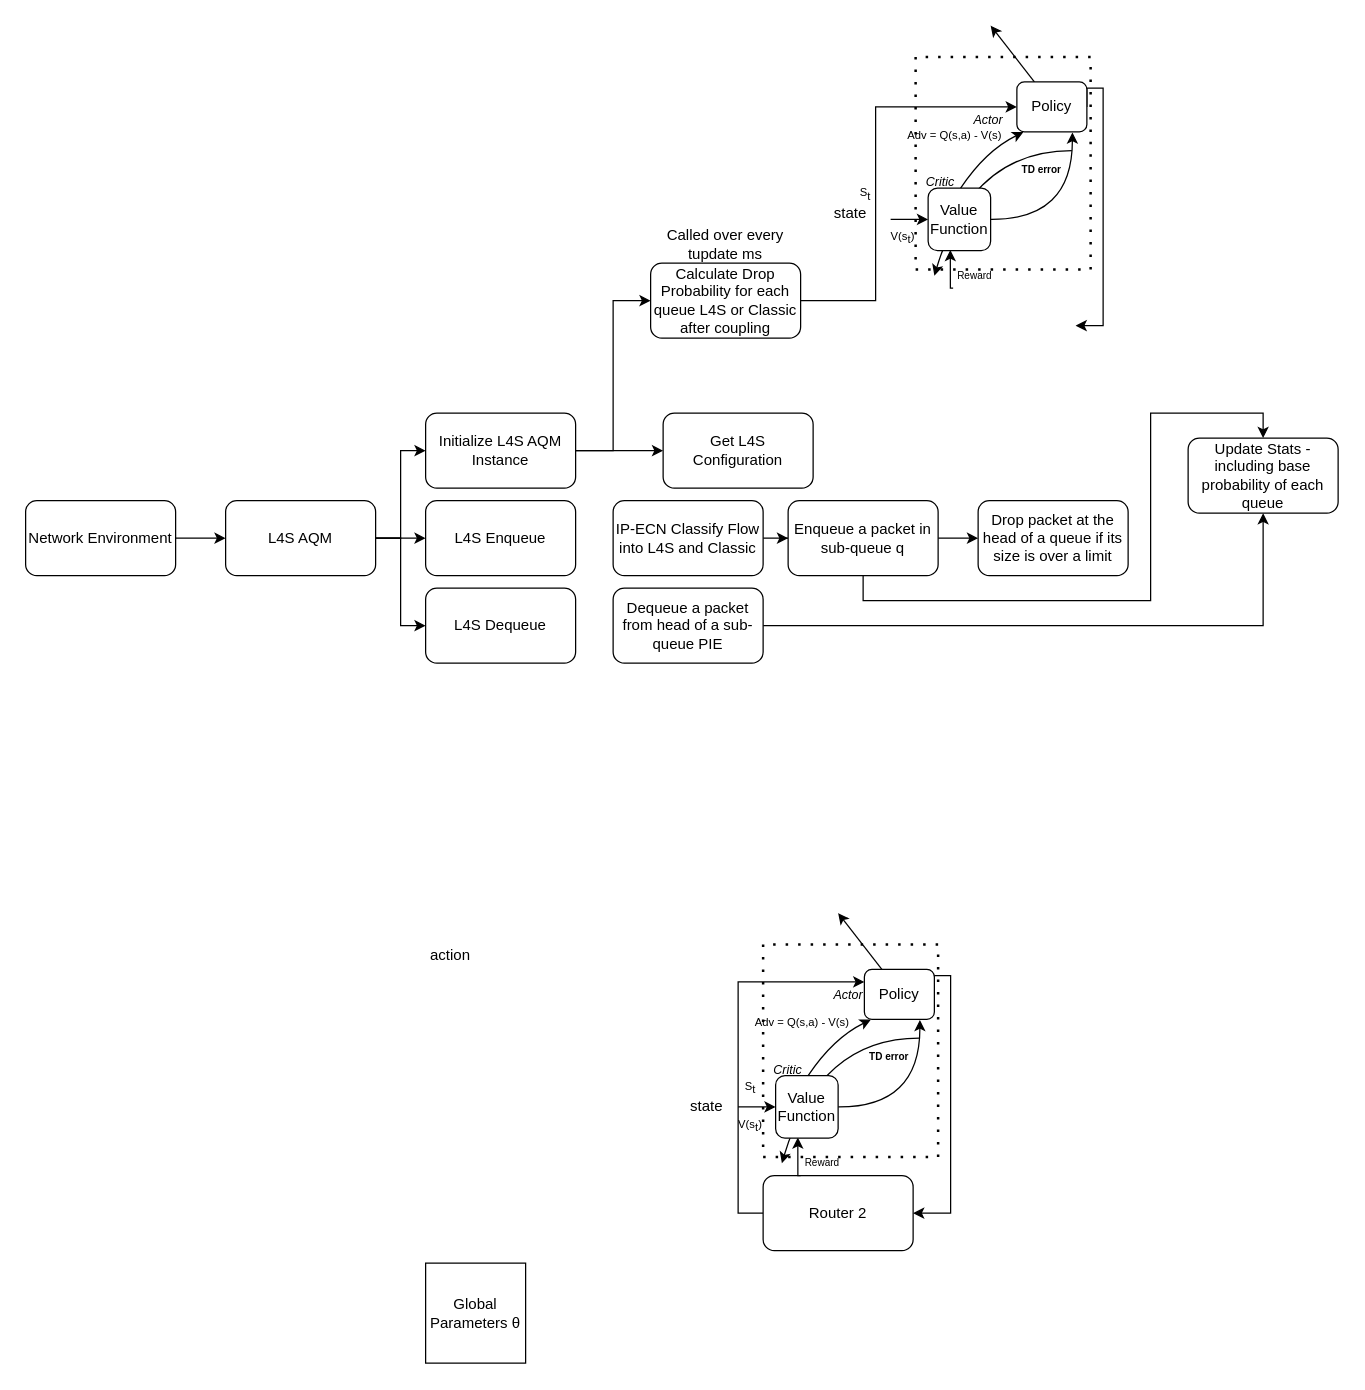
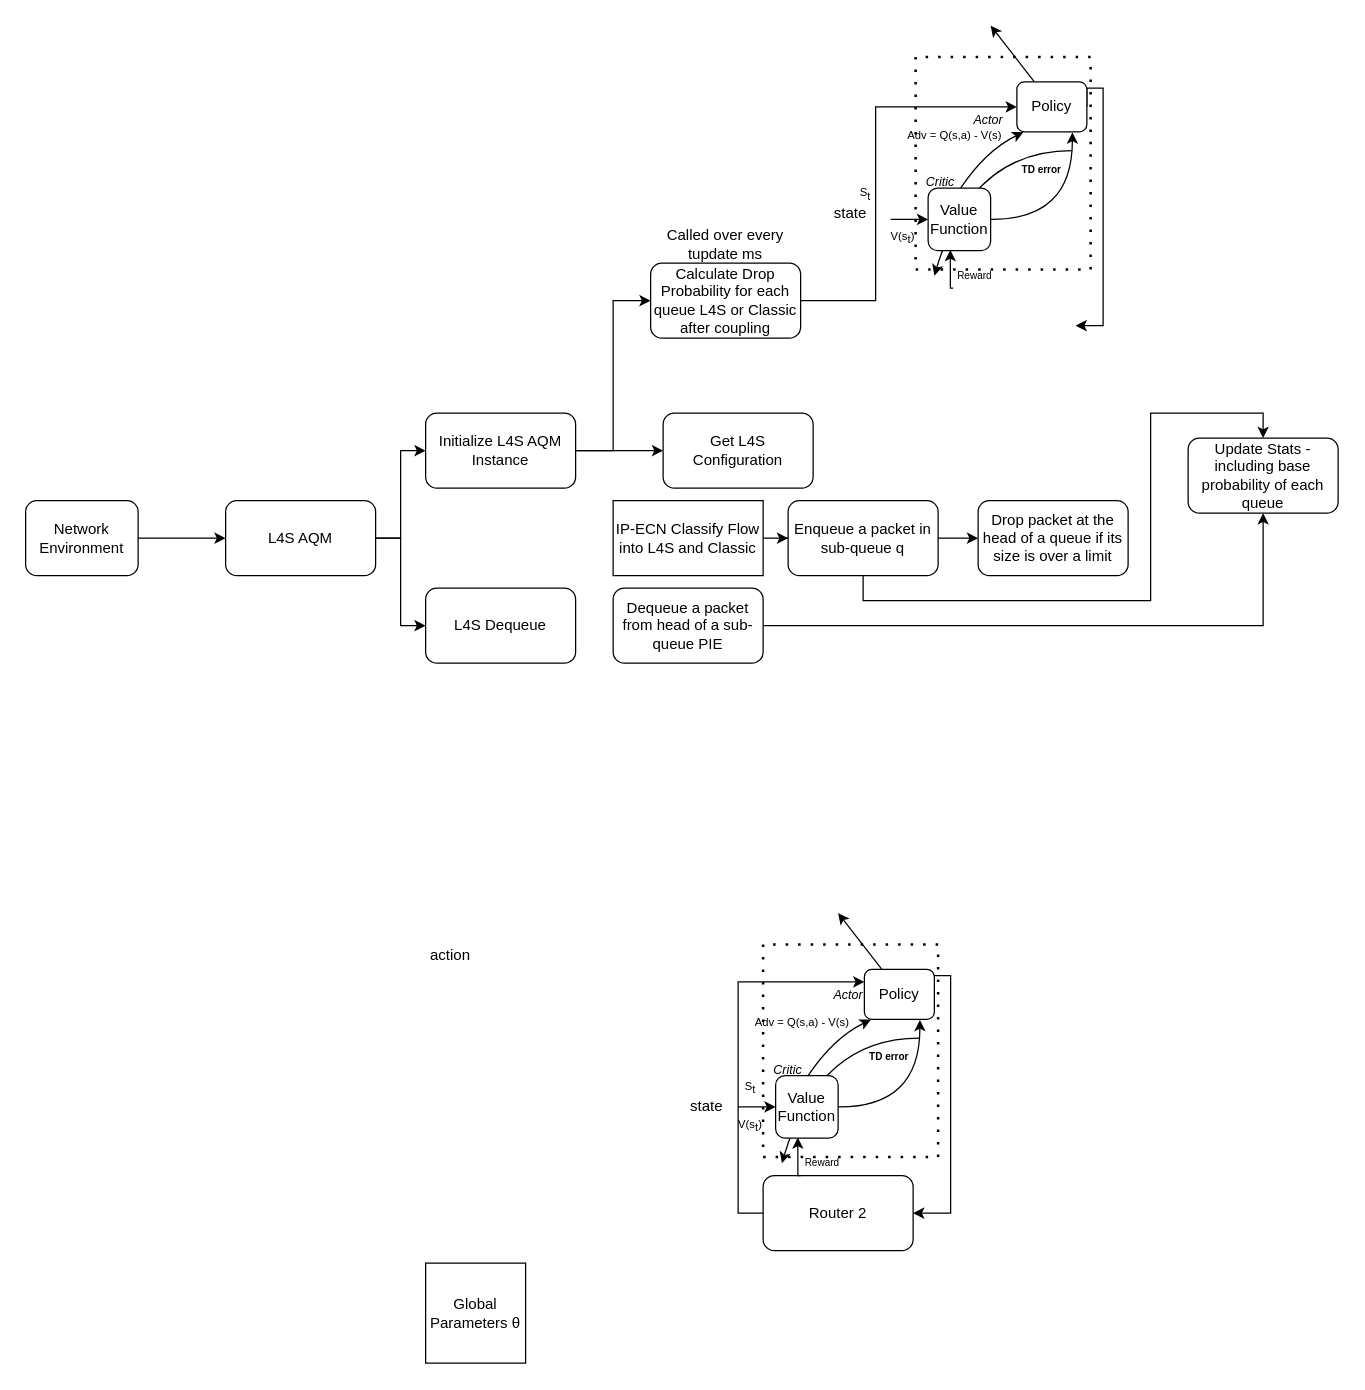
  <mxCell id="0" />
  <mxCell id="1" parent="0" />
  <mxCell id="2" style="edgeStyle=orthogonalEdgeStyle;rounded=0;orthogonalLoop=1;jettySize=auto;html=1;exitX=1;exitY=0.5;exitDx=0;exitDy=0;entryX=0;entryY=0.5;entryDx=0;entryDy=0;" parent="1" source="5" target="10" edge="1"><mxGeometry relative="1" as="geometry" /></mxCell>
- <mxCell id="3" style="edgeStyle=orthogonalEdgeStyle;rounded=0;orthogonalLoop=1;jettySize=auto;html=1;exitX=1;exitY=0.5;exitDx=0;exitDy=0;entryX=0;entryY=0.5;entryDx=0;entryDy=0;" parent="1" source="5" target="12" edge="1"><mxGeometry relative="1" as="geometry" /></mxCell>
  <mxCell id="4" style="edgeStyle=orthogonalEdgeStyle;rounded=0;orthogonalLoop=1;jettySize=auto;html=1;exitX=1;exitY=0.5;exitDx=0;exitDy=0;entryX=0;entryY=0.5;entryDx=0;entryDy=0;" parent="1" source="5" target="22" edge="1"><mxGeometry relative="1" as="geometry" /></mxCell>
  <mxCell id="5" value="L4S AQM" style="rounded=1;whiteSpace=wrap;html=1;" parent="1" vertex="1"><mxGeometry x="180" y="400" width="120" height="60" as="geometry" /></mxCell>
  <mxCell id="6" style="edgeStyle=orthogonalEdgeStyle;rounded=0;orthogonalLoop=1;jettySize=auto;html=1;" parent="1" source="7" target="5" edge="1"><mxGeometry relative="1" as="geometry" /></mxCell>
- <mxCell id="7" value="Network Environment" style="rounded=1;whiteSpace=wrap;html=1;" parent="1" vertex="1"><mxGeometry x="20" y="400" width="120" height="60" as="geometry" /></mxCell>
+ <mxCell id="7" value="Network Environment" style="rounded=1;whiteSpace=wrap;html=1;" parent="1" vertex="1"><mxGeometry x="20" y="400" width="90" height="60" as="geometry" /></mxCell>
  <mxCell id="8" style="edgeStyle=orthogonalEdgeStyle;rounded=0;orthogonalLoop=1;jettySize=auto;html=1;" parent="1" source="10" target="11" edge="1"><mxGeometry relative="1" as="geometry" /></mxCell>
  <mxCell id="9" style="edgeStyle=orthogonalEdgeStyle;rounded=0;orthogonalLoop=1;jettySize=auto;html=1;entryX=0;entryY=0.5;entryDx=0;entryDy=0;" edge="1" parent="1" source="10" target="20"><mxGeometry relative="1" as="geometry" /></mxCell>
  <mxCell id="10" value="Initialize L4S AQM Instance" style="rounded=1;whiteSpace=wrap;html=1;" parent="1" vertex="1"><mxGeometry x="340" y="330" width="120" height="60" as="geometry" /></mxCell>
  <mxCell id="11" value="Get L4S Configuration" style="rounded=1;whiteSpace=wrap;html=1;" parent="1" vertex="1"><mxGeometry x="530" y="330" width="120" height="60" as="geometry" /></mxCell>
- <mxCell id="12" value="L4S Enqueue" style="rounded=1;whiteSpace=wrap;html=1;" parent="1" vertex="1"><mxGeometry x="340" y="400" width="120" height="60" as="geometry" /></mxCell>
  <mxCell id="13" style="edgeStyle=orthogonalEdgeStyle;rounded=0;orthogonalLoop=1;jettySize=auto;html=1;exitX=1;exitY=0.5;exitDx=0;exitDy=0;" parent="1" source="14" target="17" edge="1"><mxGeometry relative="1" as="geometry" /></mxCell>
- <mxCell id="14" value="IP-ECN Classify Flow into L4S and Classic" style="rounded=1;whiteSpace=wrap;html=1;" parent="1" vertex="1"><mxGeometry x="490" y="400" width="120" height="60" as="geometry" /></mxCell>
+ <mxCell id="14" value="IP-ECN Classify Flow into L4S and Classic" style="whiteSpace=wrap;html=1;rounded=0;" parent="1" vertex="1"><mxGeometry x="490" y="400" width="120" height="60" as="geometry" /></mxCell>
  <mxCell id="15" style="edgeStyle=orthogonalEdgeStyle;rounded=0;orthogonalLoop=1;jettySize=auto;html=1;exitX=1;exitY=0.5;exitDx=0;exitDy=0;entryX=0;entryY=0.5;entryDx=0;entryDy=0;" parent="1" source="17" target="18" edge="1"><mxGeometry relative="1" as="geometry" /></mxCell>
  <mxCell id="16" style="edgeStyle=orthogonalEdgeStyle;rounded=0;orthogonalLoop=1;jettySize=auto;html=1;exitX=0.5;exitY=1;exitDx=0;exitDy=0;entryX=0.5;entryY=0;entryDx=0;entryDy=0;" edge="1" parent="1" source="17" target="25"><mxGeometry relative="1" as="geometry"><Array as="points"><mxPoint x="690" y="480" /><mxPoint x="920" y="480" /><mxPoint x="920" y="330" /><mxPoint x="1010" y="330" /></Array></mxGeometry></mxCell>
  <mxCell id="17" value="Enqueue a packet in sub-queue q" style="rounded=1;whiteSpace=wrap;html=1;" parent="1" vertex="1"><mxGeometry x="630" y="400" width="120" height="60" as="geometry" /></mxCell>
  <mxCell id="18" value="Drop packet at the head of a queue if its size is over a limit" style="rounded=1;whiteSpace=wrap;html=1;" parent="1" vertex="1"><mxGeometry x="782" y="400" width="120" height="60" as="geometry" /></mxCell>
  <mxCell id="19" style="edgeStyle=orthogonalEdgeStyle;rounded=0;orthogonalLoop=1;jettySize=auto;html=1;entryX=0;entryY=0.5;entryDx=0;entryDy=0;" edge="1" parent="1" source="20" target="58"><mxGeometry relative="1" as="geometry"><Array as="points"><mxPoint x="700" y="240" /><mxPoint x="700" y="85" /></Array></mxGeometry></mxCell>
  <mxCell id="20" value="Calculate Drop Probability for each queue L4S or Classic after coupling" style="rounded=1;whiteSpace=wrap;html=1;" parent="1" vertex="1"><mxGeometry x="520" y="210" width="120" height="60" as="geometry" /></mxCell>
  <mxCell id="21" value="Called over every tupdate ms" style="text;html=1;align=center;verticalAlign=middle;whiteSpace=wrap;rounded=0;" parent="1" vertex="1"><mxGeometry x="530" width="100" height="30" as="geometry" y="180" /></mxCell>
  <mxCell id="22" value="L4S Dequeue" style="rounded=1;whiteSpace=wrap;html=1;" parent="1" vertex="1"><mxGeometry x="340" y="470" width="120" height="60" as="geometry" /></mxCell>
  <mxCell id="23" style="edgeStyle=orthogonalEdgeStyle;rounded=0;orthogonalLoop=1;jettySize=auto;html=1;" edge="1" parent="1" source="24" target="25"><mxGeometry relative="1" as="geometry" /></mxCell>
  <mxCell id="24" value="Dequeue a packet from head of a sub-queue PIE" style="rounded=1;whiteSpace=wrap;html=1;" parent="1" vertex="1"><mxGeometry x="490" y="470" width="120" height="60" as="geometry" /></mxCell>
  <mxCell id="25" value="Update Stats - including base probability of each queue" style="rounded=1;whiteSpace=wrap;html=1;" parent="1" vertex="1"><mxGeometry x="950" y="350" width="120" height="60" as="geometry" /></mxCell>
  <mxCell id="26" value="action" style="text;html=1;align=center;verticalAlign=middle;whiteSpace=wrap;rounded=0;" parent="1" vertex="1"><mxGeometry x="330" y="749" width="60" height="30" as="geometry" /></mxCell>
  <mxCell id="27" value="Global Parameters&amp;nbsp;θ" style="whiteSpace=wrap;html=1;aspect=fixed;" parent="1" vertex="1"><mxGeometry x="340" y="1010" width="80" height="80" as="geometry" /></mxCell>
  <mxCell id="28" style="edgeStyle=orthogonalEdgeStyle;rounded=0;orthogonalLoop=1;jettySize=auto;html=1;exitX=0;exitY=0.5;exitDx=0;exitDy=0;entryX=0;entryY=0.25;entryDx=0;entryDy=0;" edge="1" parent="1" source="29" target="40"><mxGeometry relative="1" as="geometry" /></mxCell>
  <mxCell id="29" value="Router 2" style="rounded=1;whiteSpace=wrap;html=1;" vertex="1" parent="1"><mxGeometry x="610" y="940" width="120" height="60" as="geometry" /></mxCell>
  <mxCell id="30" style="edgeStyle=orthogonalEdgeStyle;rounded=0;orthogonalLoop=1;jettySize=auto;html=1;exitX=0;exitY=0.5;exitDx=0;exitDy=0;endArrow=none;endFill=0;startArrow=classic;startFill=1;" edge="1" parent="1"><mxGeometry relative="1" as="geometry"><mxPoint x="590" y="885" as="targetPoint" /><mxPoint x="620" y="885" as="sourcePoint" /></mxGeometry></mxCell>
  <mxCell id="31" style="rounded=0;orthogonalLoop=1;jettySize=auto;html=1;exitX=1;exitY=0.5;exitDx=0;exitDy=0;entryX=0.793;entryY=1.011;entryDx=0;entryDy=0;edgeStyle=orthogonalEdgeStyle;curved=1;entryPerimeter=0;" edge="1" parent="1" target="40"><mxGeometry relative="1" as="geometry"><mxPoint x="670" y="885" as="sourcePoint" /></mxGeometry></mxCell>
  <mxCell id="32" style="edgeStyle=orthogonalEdgeStyle;rounded=0;orthogonalLoop=1;jettySize=auto;html=1;entryX=1;entryY=0.5;entryDx=0;entryDy=0;exitX=1;exitY=0.5;exitDx=0;exitDy=0;" edge="1" parent="1" source="40" target="29"><mxGeometry relative="1" as="geometry"><Array as="points"><mxPoint x="760" y="780" /><mxPoint x="760" y="970" /></Array></mxGeometry></mxCell>
  <mxCell id="33" value="V(s&lt;sub style=&quot;font-size: 9px;&quot;&gt;t&lt;/sub&gt;)" style="text;html=1;align=center;verticalAlign=middle;whiteSpace=wrap;rounded=0;fontSize=9;" vertex="1" parent="1"><mxGeometry x="585" y="890" width="30" height="20" as="geometry" /></mxCell>
  <mxCell id="34" value="S&lt;sub style=&quot;font-size: 9px;&quot;&gt;t&lt;/sub&gt;" style="text;html=1;align=center;verticalAlign=middle;whiteSpace=wrap;rounded=0;fontSize=9;" vertex="1" parent="1"><mxGeometry x="590" y="860" width="20" height="20" as="geometry" /></mxCell>
  <mxCell id="35" value="" style="endArrow=classic;html=1;rounded=0;exitX=0.25;exitY=0;exitDx=0;exitDy=0;" edge="1" parent="1" source="40"><mxGeometry width="50" height="50" relative="1" as="geometry"><mxPoint x="590" y="750" as="sourcePoint" /><mxPoint x="670" y="730" as="targetPoint" /></mxGeometry></mxCell>
  <mxCell id="36" style="edgeStyle=orthogonalEdgeStyle;rounded=0;orthogonalLoop=1;jettySize=auto;html=1;exitX=0.25;exitY=0;exitDx=0;exitDy=0;entryX=0.355;entryY=0.99;entryDx=0;entryDy=0;entryPerimeter=0;" edge="1" parent="1" source="29"><mxGeometry relative="1" as="geometry"><mxPoint x="637.75" y="909.5" as="targetPoint" /></mxGeometry></mxCell>
  <mxCell id="37" value="Reward" style="text;html=1;align=center;verticalAlign=middle;whiteSpace=wrap;rounded=0;fontSize=8;" vertex="1" parent="1"><mxGeometry x="635" y="920" width="45" height="20" as="geometry" /></mxCell>
  <mxCell id="38" value="state" style="text;html=1;align=center;verticalAlign=middle;whiteSpace=wrap;rounded=0;" vertex="1" parent="1"><mxGeometry x="550" y="875" width="30" height="20" as="geometry" /></mxCell>
  <mxCell id="39" value="" style="swimlane;startSize=0;dashed=1;dashPattern=1 4;rounded=1;strokeWidth=2;" vertex="1" parent="1"><mxGeometry x="610" y="755" width="140" height="170" as="geometry" /></mxCell>
  <mxCell id="40" value="Policy" style="rounded=1;whiteSpace=wrap;html=1;" vertex="1" parent="39"><mxGeometry x="81" y="20" width="56" height="40" as="geometry" /></mxCell>
  <mxCell id="41" value="Critic" style="text;html=1;align=center;verticalAlign=middle;whiteSpace=wrap;rounded=0;fontSize=10;fontStyle=2" vertex="1" parent="39"><mxGeometry x="5" y="95" width="30" height="10" as="geometry" /></mxCell>
  <mxCell id="42" value="" style="endArrow=classic;html=1;rounded=0;curved=1;" edge="1" parent="39"><mxGeometry width="50" height="50" relative="1" as="geometry"><mxPoint x="125" y="75" as="sourcePoint" /><mxPoint x="15" y="175" as="targetPoint" /><Array as="points"><mxPoint x="45" y="75" /></Array></mxGeometry></mxCell>
  <mxCell id="43" value="TD error" style="text;html=1;align=center;verticalAlign=middle;whiteSpace=wrap;rounded=0;fontSize=8;fontStyle=1" vertex="1" parent="39"><mxGeometry x="81" y="85" width="40" height="10" as="geometry" /></mxCell>
  <mxCell id="44" value="&lt;span style=&quot;font-weight: normal; font-size: 9px;&quot;&gt;Adv = Q(s,a) - V(s)&lt;/span&gt;" style="text;html=1;align=center;verticalAlign=middle;whiteSpace=wrap;rounded=0;fontSize=9;fontStyle=1" vertex="1" parent="39"><mxGeometry x="-8" y="55" width="79" height="15" as="geometry" /></mxCell>
  <mxCell id="45" value="Actor" style="text;html=1;align=center;verticalAlign=middle;whiteSpace=wrap;rounded=0;fontStyle=2;fontSize=10;" vertex="1" parent="39"><mxGeometry x="56" y="35" width="25" height="10" as="geometry" /></mxCell>
  <mxCell id="46" value="" style="endArrow=classic;html=1;rounded=0;entryX=0.094;entryY=1.004;entryDx=0;entryDy=0;entryPerimeter=0;curved=1;" edge="1" parent="39" target="40"><mxGeometry width="50" height="50" relative="1" as="geometry"><mxPoint x="36" y="105" as="sourcePoint" /><mxPoint x="86" y="55" as="targetPoint" /><Array as="points"><mxPoint x="56" y="75" /></Array></mxGeometry></mxCell>
  <mxCell id="47" value="Value Function" style="rounded=1;whiteSpace=wrap;html=1;" vertex="1" parent="1"><mxGeometry x="620" y="860" width="50" height="50" as="geometry" /></mxCell>
  <mxCell id="48" style="edgeStyle=orthogonalEdgeStyle;rounded=0;orthogonalLoop=1;jettySize=auto;html=1;exitX=0;exitY=0.5;exitDx=0;exitDy=0;endArrow=none;endFill=0;startArrow=classic;startFill=1;" edge="1" parent="1"><mxGeometry relative="1" as="geometry"><mxPoint x="712" y="175" as="targetPoint" /><mxPoint x="742" y="175" as="sourcePoint" /></mxGeometry></mxCell>
  <mxCell id="49" style="rounded=0;orthogonalLoop=1;jettySize=auto;html=1;exitX=1;exitY=0.5;exitDx=0;exitDy=0;entryX=0.793;entryY=1.011;entryDx=0;entryDy=0;edgeStyle=orthogonalEdgeStyle;curved=1;entryPerimeter=0;" edge="1" parent="1" target="58"><mxGeometry relative="1" as="geometry"><mxPoint x="792" y="175" as="sourcePoint" /></mxGeometry></mxCell>
  <mxCell id="50" style="edgeStyle=orthogonalEdgeStyle;rounded=0;orthogonalLoop=1;jettySize=auto;html=1;exitX=1;exitY=0.5;exitDx=0;exitDy=0;" edge="1" parent="1" source="58"><mxGeometry relative="1" as="geometry"><Array as="points"><mxPoint x="882" y="70" /><mxPoint x="882" y="260" /></Array><mxPoint x="860" y="260" as="targetPoint" /></mxGeometry></mxCell>
  <mxCell id="51" value="V(s&lt;sub style=&quot;font-size: 9px;&quot;&gt;t&lt;/sub&gt;)" style="text;html=1;align=center;verticalAlign=middle;whiteSpace=wrap;rounded=0;fontSize=9;" vertex="1" parent="1"><mxGeometry x="707" width="30" height="20" as="geometry" y="180" /></mxCell>
  <mxCell id="52" value="S&lt;sub style=&quot;font-size: 9px;&quot;&gt;t&lt;/sub&gt;" style="text;html=1;align=center;verticalAlign=middle;whiteSpace=wrap;rounded=0;fontSize=9;" vertex="1" parent="1"><mxGeometry x="682" y="145" width="20" height="20" as="geometry" /></mxCell>
  <mxCell id="53" value="" style="endArrow=classic;html=1;rounded=0;exitX=0.25;exitY=0;exitDx=0;exitDy=0;" edge="1" parent="1" source="58"><mxGeometry width="50" height="50" relative="1" as="geometry"><mxPoint x="712" y="40" as="sourcePoint" /><mxPoint x="792" y="20" as="targetPoint" /></mxGeometry></mxCell>
  <mxCell id="54" style="edgeStyle=orthogonalEdgeStyle;rounded=0;orthogonalLoop=1;jettySize=auto;html=1;exitX=0.25;exitY=0;exitDx=0;exitDy=0;entryX=0.355;entryY=0.99;entryDx=0;entryDy=0;entryPerimeter=0;" edge="1" parent="1"><mxGeometry relative="1" as="geometry"><mxPoint x="759.75" y="199.5" as="targetPoint" /><mxPoint x="762" y="230" as="sourcePoint" /></mxGeometry></mxCell>
  <mxCell id="55" value="Reward" style="text;html=1;align=center;verticalAlign=middle;whiteSpace=wrap;rounded=0;fontSize=8;" vertex="1" parent="1"><mxGeometry x="757" y="210" width="45" height="20" as="geometry" /></mxCell>
  <mxCell id="56" value="state" style="text;html=1;align=center;verticalAlign=middle;whiteSpace=wrap;rounded=0;" vertex="1" parent="1"><mxGeometry x="665" y="160" width="30" height="20" as="geometry" /></mxCell>
  <mxCell id="57" value="" style="swimlane;startSize=0;dashed=1;dashPattern=1 4;rounded=1;strokeWidth=2;" vertex="1" parent="1"><mxGeometry x="732" y="45" width="140" height="170" as="geometry" /></mxCell>
  <mxCell id="58" value="Policy" style="rounded=1;whiteSpace=wrap;html=1;" vertex="1" parent="57"><mxGeometry x="81" y="20" width="56" height="40" as="geometry" /></mxCell>
  <mxCell id="59" value="Critic" style="text;html=1;align=center;verticalAlign=middle;whiteSpace=wrap;rounded=0;fontSize=10;fontStyle=2" vertex="1" parent="57"><mxGeometry x="5" y="95" width="30" height="10" as="geometry" /></mxCell>
  <mxCell id="60" value="" style="endArrow=classic;html=1;rounded=0;curved=1;" edge="1" parent="57"><mxGeometry width="50" height="50" relative="1" as="geometry"><mxPoint x="125" y="75" as="sourcePoint" /><mxPoint x="15" y="175" as="targetPoint" /><Array as="points"><mxPoint x="45" y="75" /></Array></mxGeometry></mxCell>
  <mxCell id="61" value="TD error" style="text;html=1;align=center;verticalAlign=middle;whiteSpace=wrap;rounded=0;fontSize=8;fontStyle=1" vertex="1" parent="57"><mxGeometry x="81" y="85" width="40" height="10" as="geometry" /></mxCell>
  <mxCell id="62" value="&lt;span style=&quot;font-weight: normal; font-size: 9px;&quot;&gt;Adv = Q(s,a) - V(s)&lt;/span&gt;" style="text;html=1;align=center;verticalAlign=middle;whiteSpace=wrap;rounded=0;fontSize=9;fontStyle=1" vertex="1" parent="57"><mxGeometry x="-8" y="55" width="79" height="15" as="geometry" /></mxCell>
  <mxCell id="63" value="Actor" style="text;html=1;align=center;verticalAlign=middle;whiteSpace=wrap;rounded=0;fontStyle=2;fontSize=10;" vertex="1" parent="57"><mxGeometry x="46" y="45" width="25" height="10" as="geometry" /></mxCell>
  <mxCell id="64" value="" style="endArrow=classic;html=1;rounded=0;entryX=0.094;entryY=1.004;entryDx=0;entryDy=0;entryPerimeter=0;curved=1;" edge="1" parent="57" target="58"><mxGeometry width="50" height="50" relative="1" as="geometry"><mxPoint x="36" y="105" as="sourcePoint" /><mxPoint x="86" y="55" as="targetPoint" /><Array as="points"><mxPoint x="56" y="75" /></Array></mxGeometry></mxCell>
  <mxCell id="65" value="Value Function" style="rounded=1;whiteSpace=wrap;html=1;" vertex="1" parent="1"><mxGeometry x="742" y="150" width="50" height="50" as="geometry" /></mxCell>
